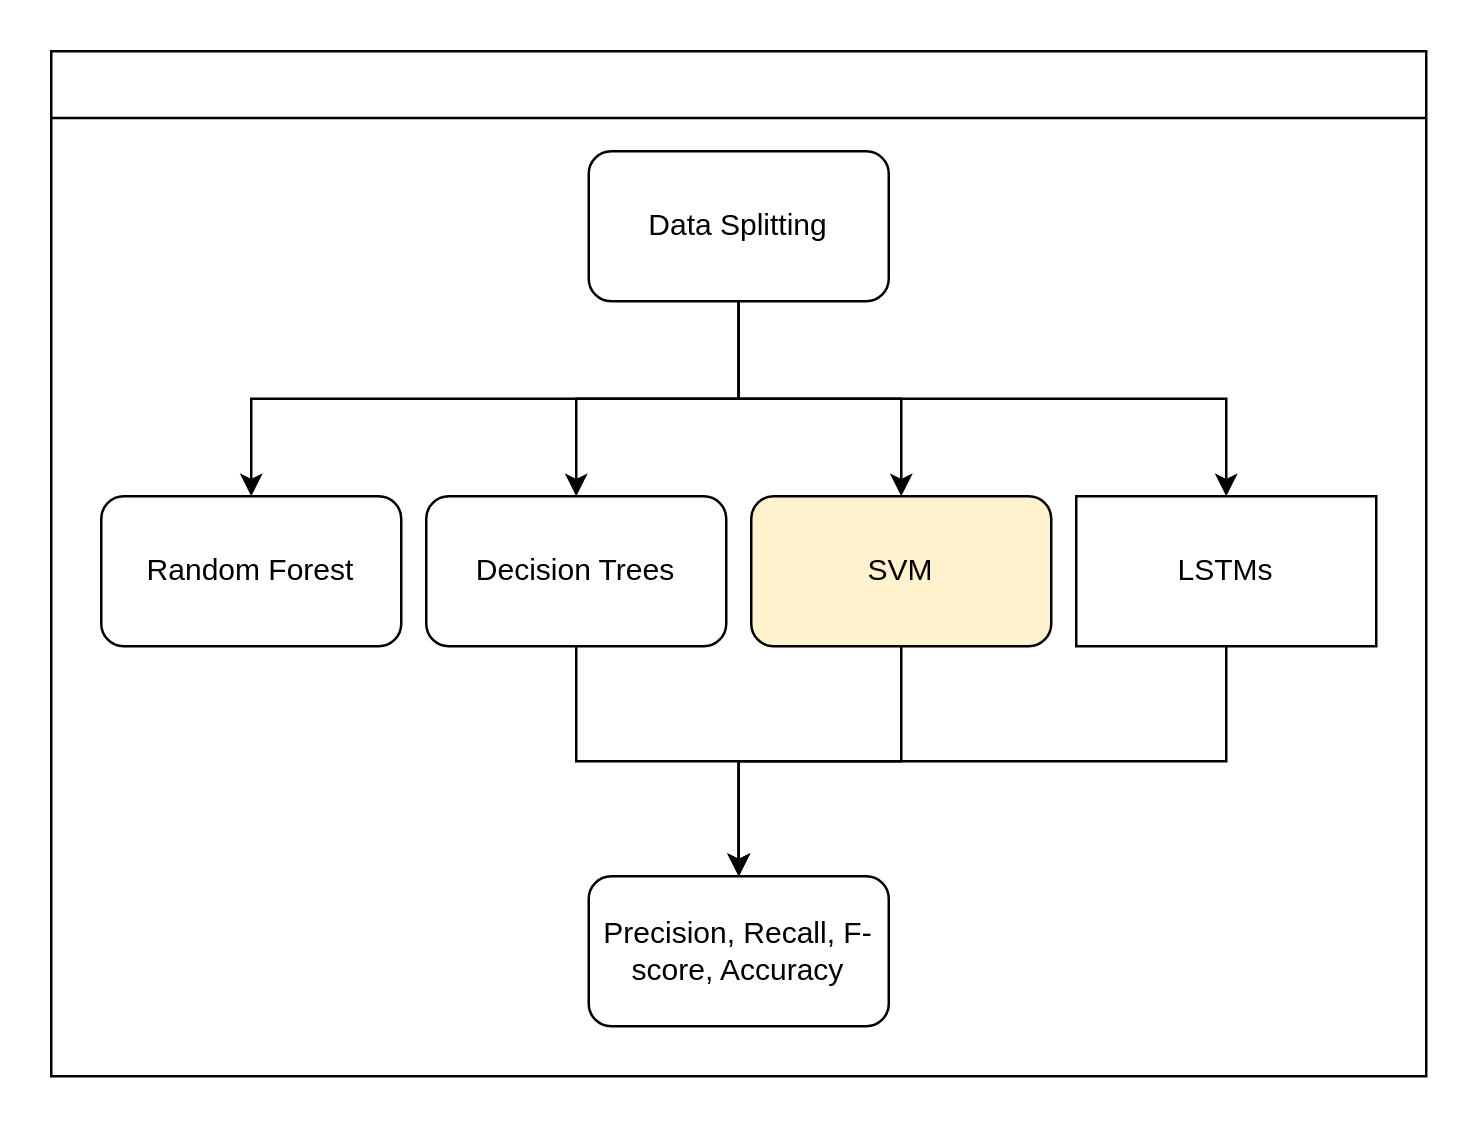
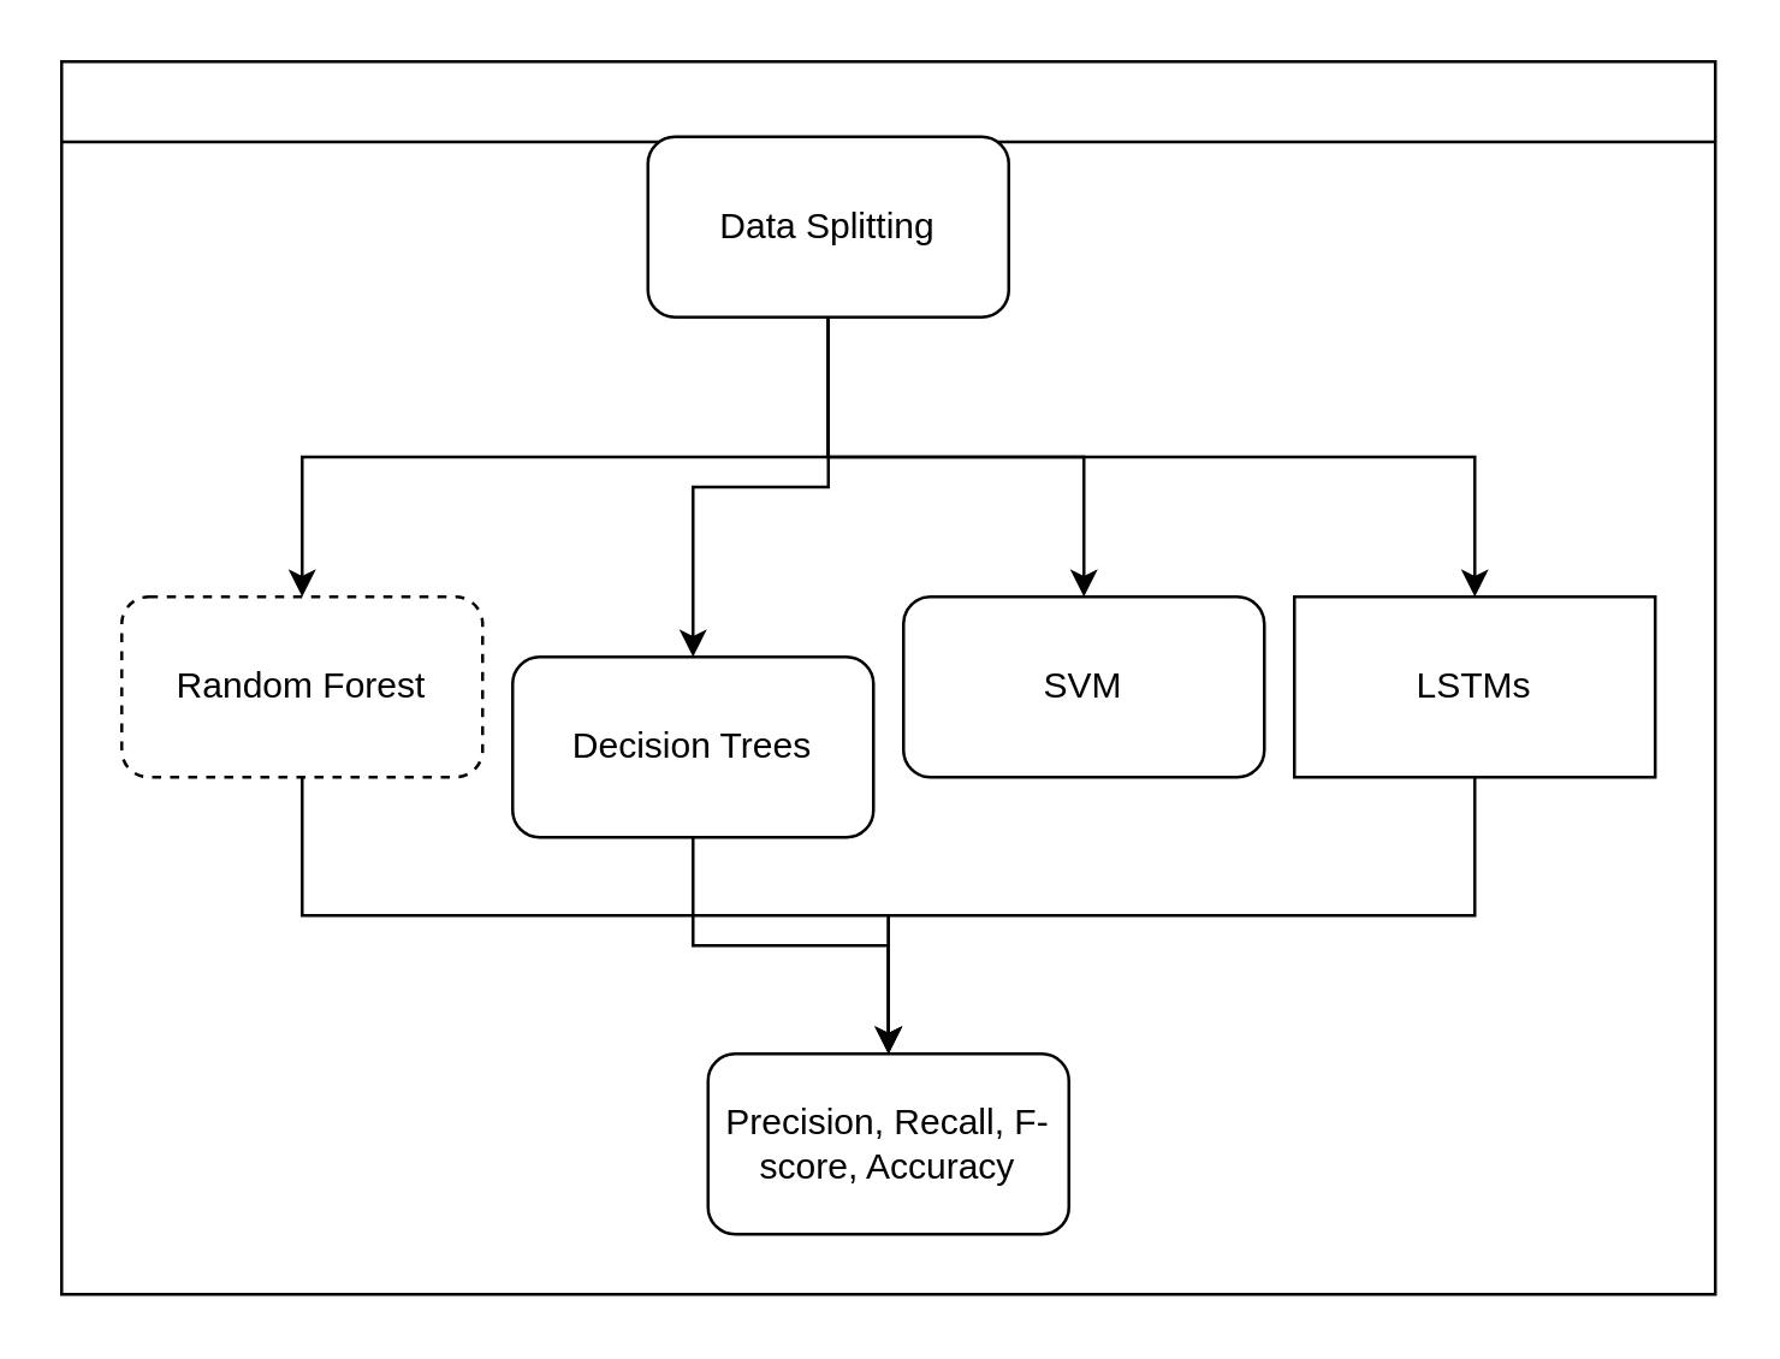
  <mxCell id="0" />
  <mxCell id="1" parent="0" />
  <mxCell id="2" value="" style="group" vertex="1" connectable="0" parent="1"><mxGeometry x="20" y="20" width="550" height="410" as="geometry" /></mxCell>
  <mxCell id="3" value="" style="rounded=0;whiteSpace=wrap;html=1;" vertex="1" parent="2"><mxGeometry width="550" height="410" as="geometry" /></mxCell>
  <mxCell id="4" value="" style="endArrow=none;html=1;rounded=0;" edge="1" parent="2"><mxGeometry width="50" height="50" relative="1" as="geometry"><mxPoint y="26.739" as="sourcePoint" /><mxPoint x="550" y="26.739" as="targetPoint" /><Array as="points" /></mxGeometry></mxCell>
  <mxCell id="5" style="edgeStyle=orthogonalEdgeStyle;rounded=0;orthogonalLoop=1;jettySize=auto;html=1;exitX=0.5;exitY=1;exitDx=0;exitDy=0;" edge="1" parent="1" source="9" target="11"><mxGeometry relative="1" as="geometry" /></mxCell>
  <mxCell id="6" style="edgeStyle=orthogonalEdgeStyle;rounded=0;orthogonalLoop=1;jettySize=auto;html=1;exitX=0.5;exitY=1;exitDx=0;exitDy=0;" edge="1" parent="1" source="9" target="13"><mxGeometry relative="1" as="geometry" /></mxCell>
  <mxCell id="7" style="edgeStyle=orthogonalEdgeStyle;rounded=0;orthogonalLoop=1;jettySize=auto;html=1;exitX=0.5;exitY=1;exitDx=0;exitDy=0;entryX=0.5;entryY=0;entryDx=0;entryDy=0;" edge="1" parent="1" source="9" target="15"><mxGeometry relative="1" as="geometry" /></mxCell>
  <mxCell id="8" style="edgeStyle=orthogonalEdgeStyle;rounded=0;orthogonalLoop=1;jettySize=auto;html=1;exitX=0.5;exitY=1;exitDx=0;exitDy=0;" edge="1" parent="1" source="9" target="17"><mxGeometry relative="1" as="geometry" /></mxCell>
- <mxCell id="9" value="Data Splitting" style="rounded=1;whiteSpace=wrap;html=1;" vertex="1" parent="1"><mxGeometry x="235" y="60" width="120" height="60" as="geometry" /></mxCell>
- <mxCell id="11" value="Random Forest" style="rounded=1;whiteSpace=wrap;html=1;" vertex="1" parent="1"><mxGeometry x="40" y="198" width="120" height="60" as="geometry" /></mxCell>
+ <mxCell id="9" value="Data Splitting" style="rounded=1;whiteSpace=wrap;html=1;" vertex="1" parent="1"><mxGeometry x="215" y="45" width="120" height="60" as="geometry" /></mxCell>
+ <mxCell id="10" style="edgeStyle=orthogonalEdgeStyle;rounded=0;orthogonalLoop=1;jettySize=auto;html=1;exitX=0.5;exitY=1;exitDx=0;exitDy=0;" edge="1" parent="1" source="11" target="18"><mxGeometry relative="1" as="geometry" /></mxCell>
+ <mxCell id="11" value="Random Forest" style="rounded=1;whiteSpace=wrap;html=1;dashed=1;" vertex="1" parent="1"><mxGeometry x="40" y="198" width="120" height="60" as="geometry" /></mxCell>
  <mxCell id="12" style="edgeStyle=orthogonalEdgeStyle;rounded=0;orthogonalLoop=1;jettySize=auto;html=1;exitX=0.5;exitY=1;exitDx=0;exitDy=0;entryX=0.5;entryY=0;entryDx=0;entryDy=0;" edge="1" parent="1" source="13" target="18"><mxGeometry relative="1" as="geometry" /></mxCell>
- <mxCell id="13" value="Decision Trees" style="rounded=1;whiteSpace=wrap;html=1;" vertex="1" parent="1"><mxGeometry x="170" y="198" width="120" height="60" as="geometry" /></mxCell>
- <mxCell id="14" style="edgeStyle=orthogonalEdgeStyle;rounded=0;orthogonalLoop=1;jettySize=auto;html=1;exitX=0.5;exitY=1;exitDx=0;exitDy=0;entryX=0.5;entryY=0;entryDx=0;entryDy=0;" edge="1" parent="1" source="15" target="18"><mxGeometry relative="1" as="geometry" /></mxCell>
- <mxCell id="15" value="SVM" style="rounded=1;whiteSpace=wrap;html=1;fillColor=#fff2cc;" vertex="1" parent="1"><mxGeometry x="300" y="198" width="120" height="60" as="geometry" /></mxCell>
+ <mxCell id="13" value="Decision Trees" style="rounded=1;whiteSpace=wrap;html=1;" vertex="1" parent="1"><mxGeometry x="170" y="218" width="120" height="60" as="geometry" /></mxCell>
+ <mxCell id="15" value="SVM" style="rounded=1;whiteSpace=wrap;html=1;" vertex="1" parent="1"><mxGeometry x="300" y="198" width="120" height="60" as="geometry" /></mxCell>
  <mxCell id="16" style="edgeStyle=orthogonalEdgeStyle;rounded=0;orthogonalLoop=1;jettySize=auto;html=1;exitX=0.5;exitY=1;exitDx=0;exitDy=0;" edge="1" parent="1" source="17" target="18"><mxGeometry relative="1" as="geometry" /></mxCell>
  <mxCell id="17" value="LSTMs" style="whiteSpace=wrap;html=1;rounded=0;" vertex="1" parent="1"><mxGeometry x="430" y="198" width="120" height="60" as="geometry" /></mxCell>
  <mxCell id="18" value="Precision, Recall, F-score, Accuracy" style="rounded=1;whiteSpace=wrap;html=1;" vertex="1" parent="1"><mxGeometry x="235" y="350" width="120" height="60" as="geometry" /></mxCell>
